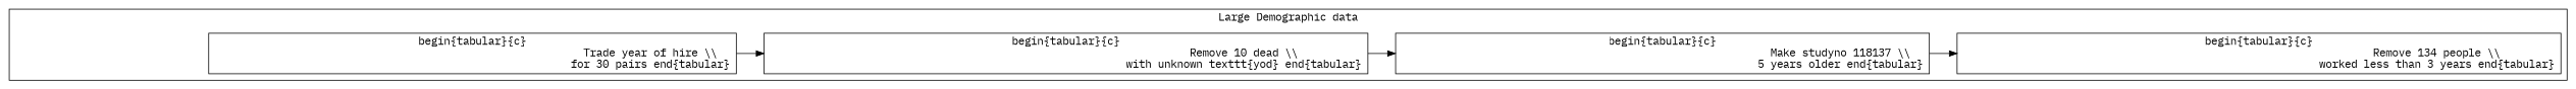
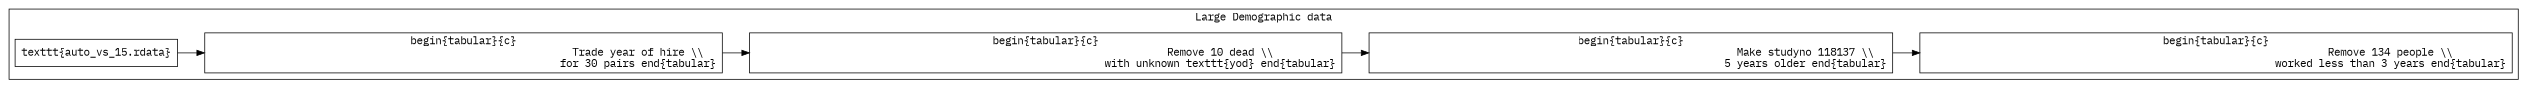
  digraph {
    rankdir=LR
    splines=ortho
    fontname="IBM Plex Mono"
    node [shape=box fontname="IBM Plex Mono"]
    edge [fontname="IBM Plex Mono"]
+   n1 [label="\texttt{auto\_vs\_15.rdata}"]
    n2 [label="\begin{tabular}{c}\n							Trade year of hire \\\\\n							for 30 pairs \end{tabular}"]
    n3 [label="\begin{tabular}{c}\n							Remove 10 dead \\\\\n							with unknown \texttt{yod} \end{tabular}"]
    n4 [label="\begin{tabular}{c}\n							Make studyno 118137 \\\\\n							5 years older \end{tabular}"]
    n5 [label="\begin{tabular}{c}\n							Remove 134 people \\\\\n							worked less than 3 years \end{tabular}"]
    subgraph cluster_1 {
      label="\Large Demographic data"
+     n1
      n2
      n3
      n4
      n5
    }
+   n1 -> n2
    n2 -> n3
    n3 -> n4
    n4 -> n5
  }
